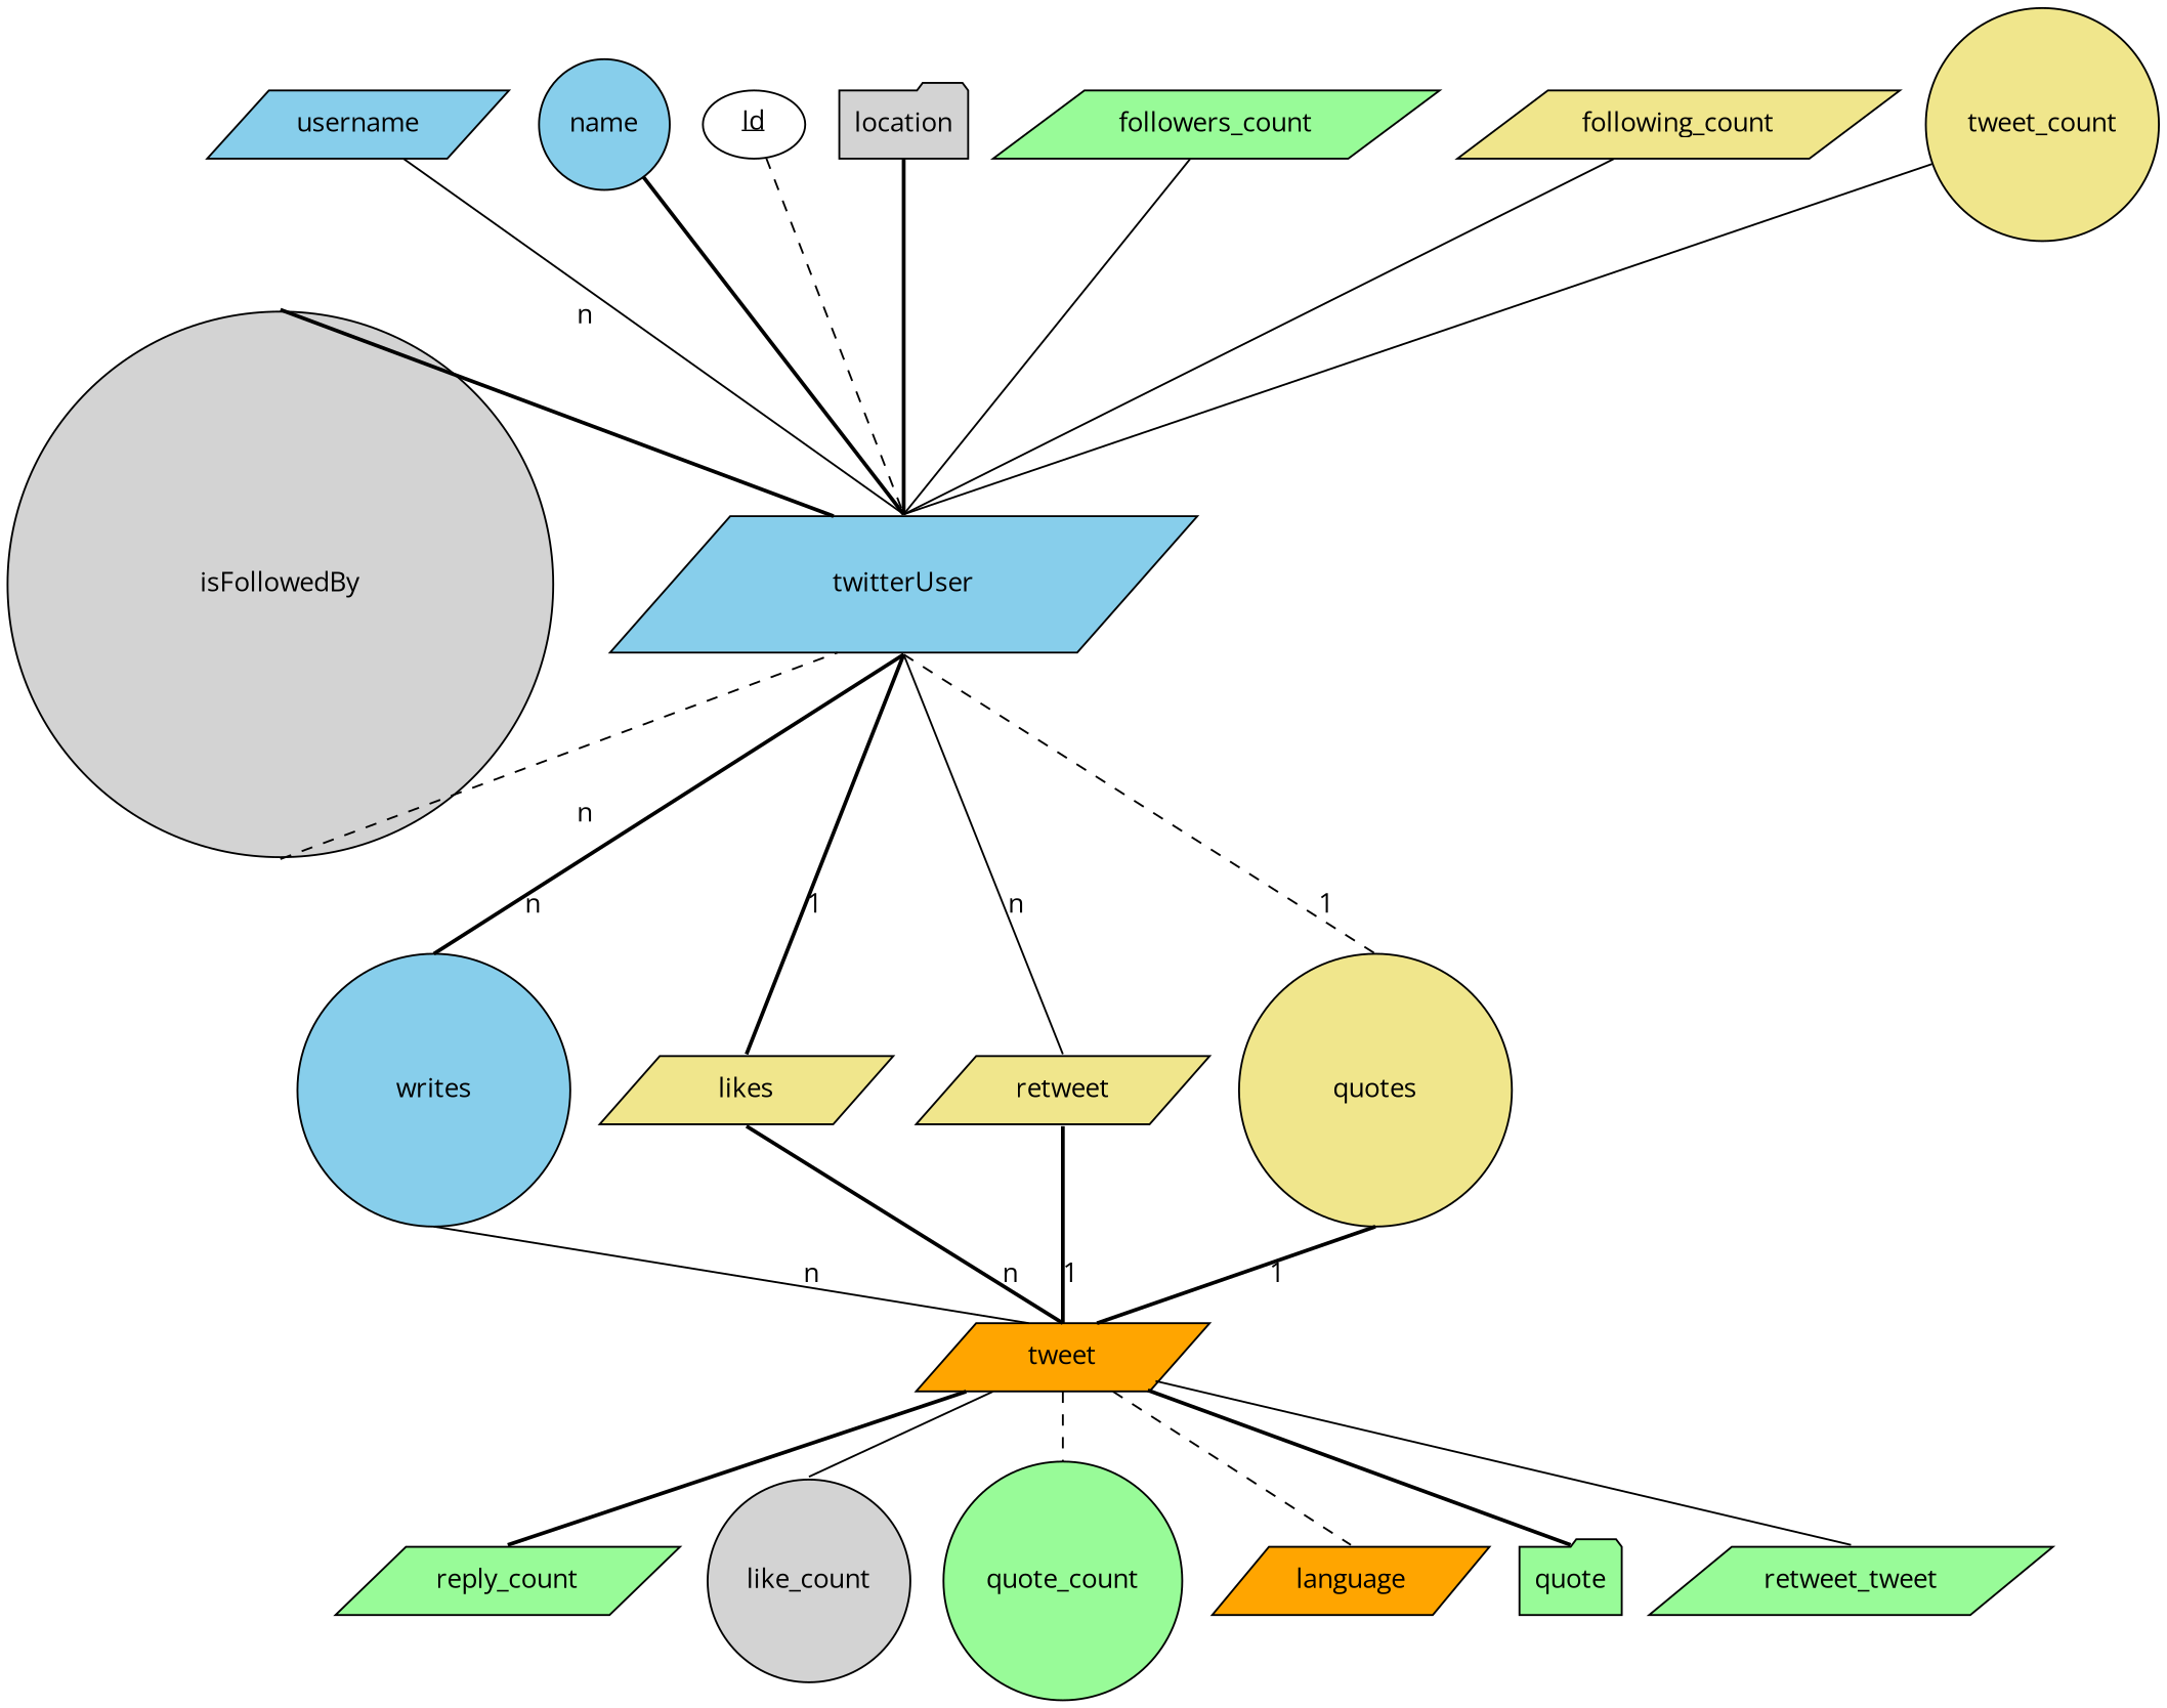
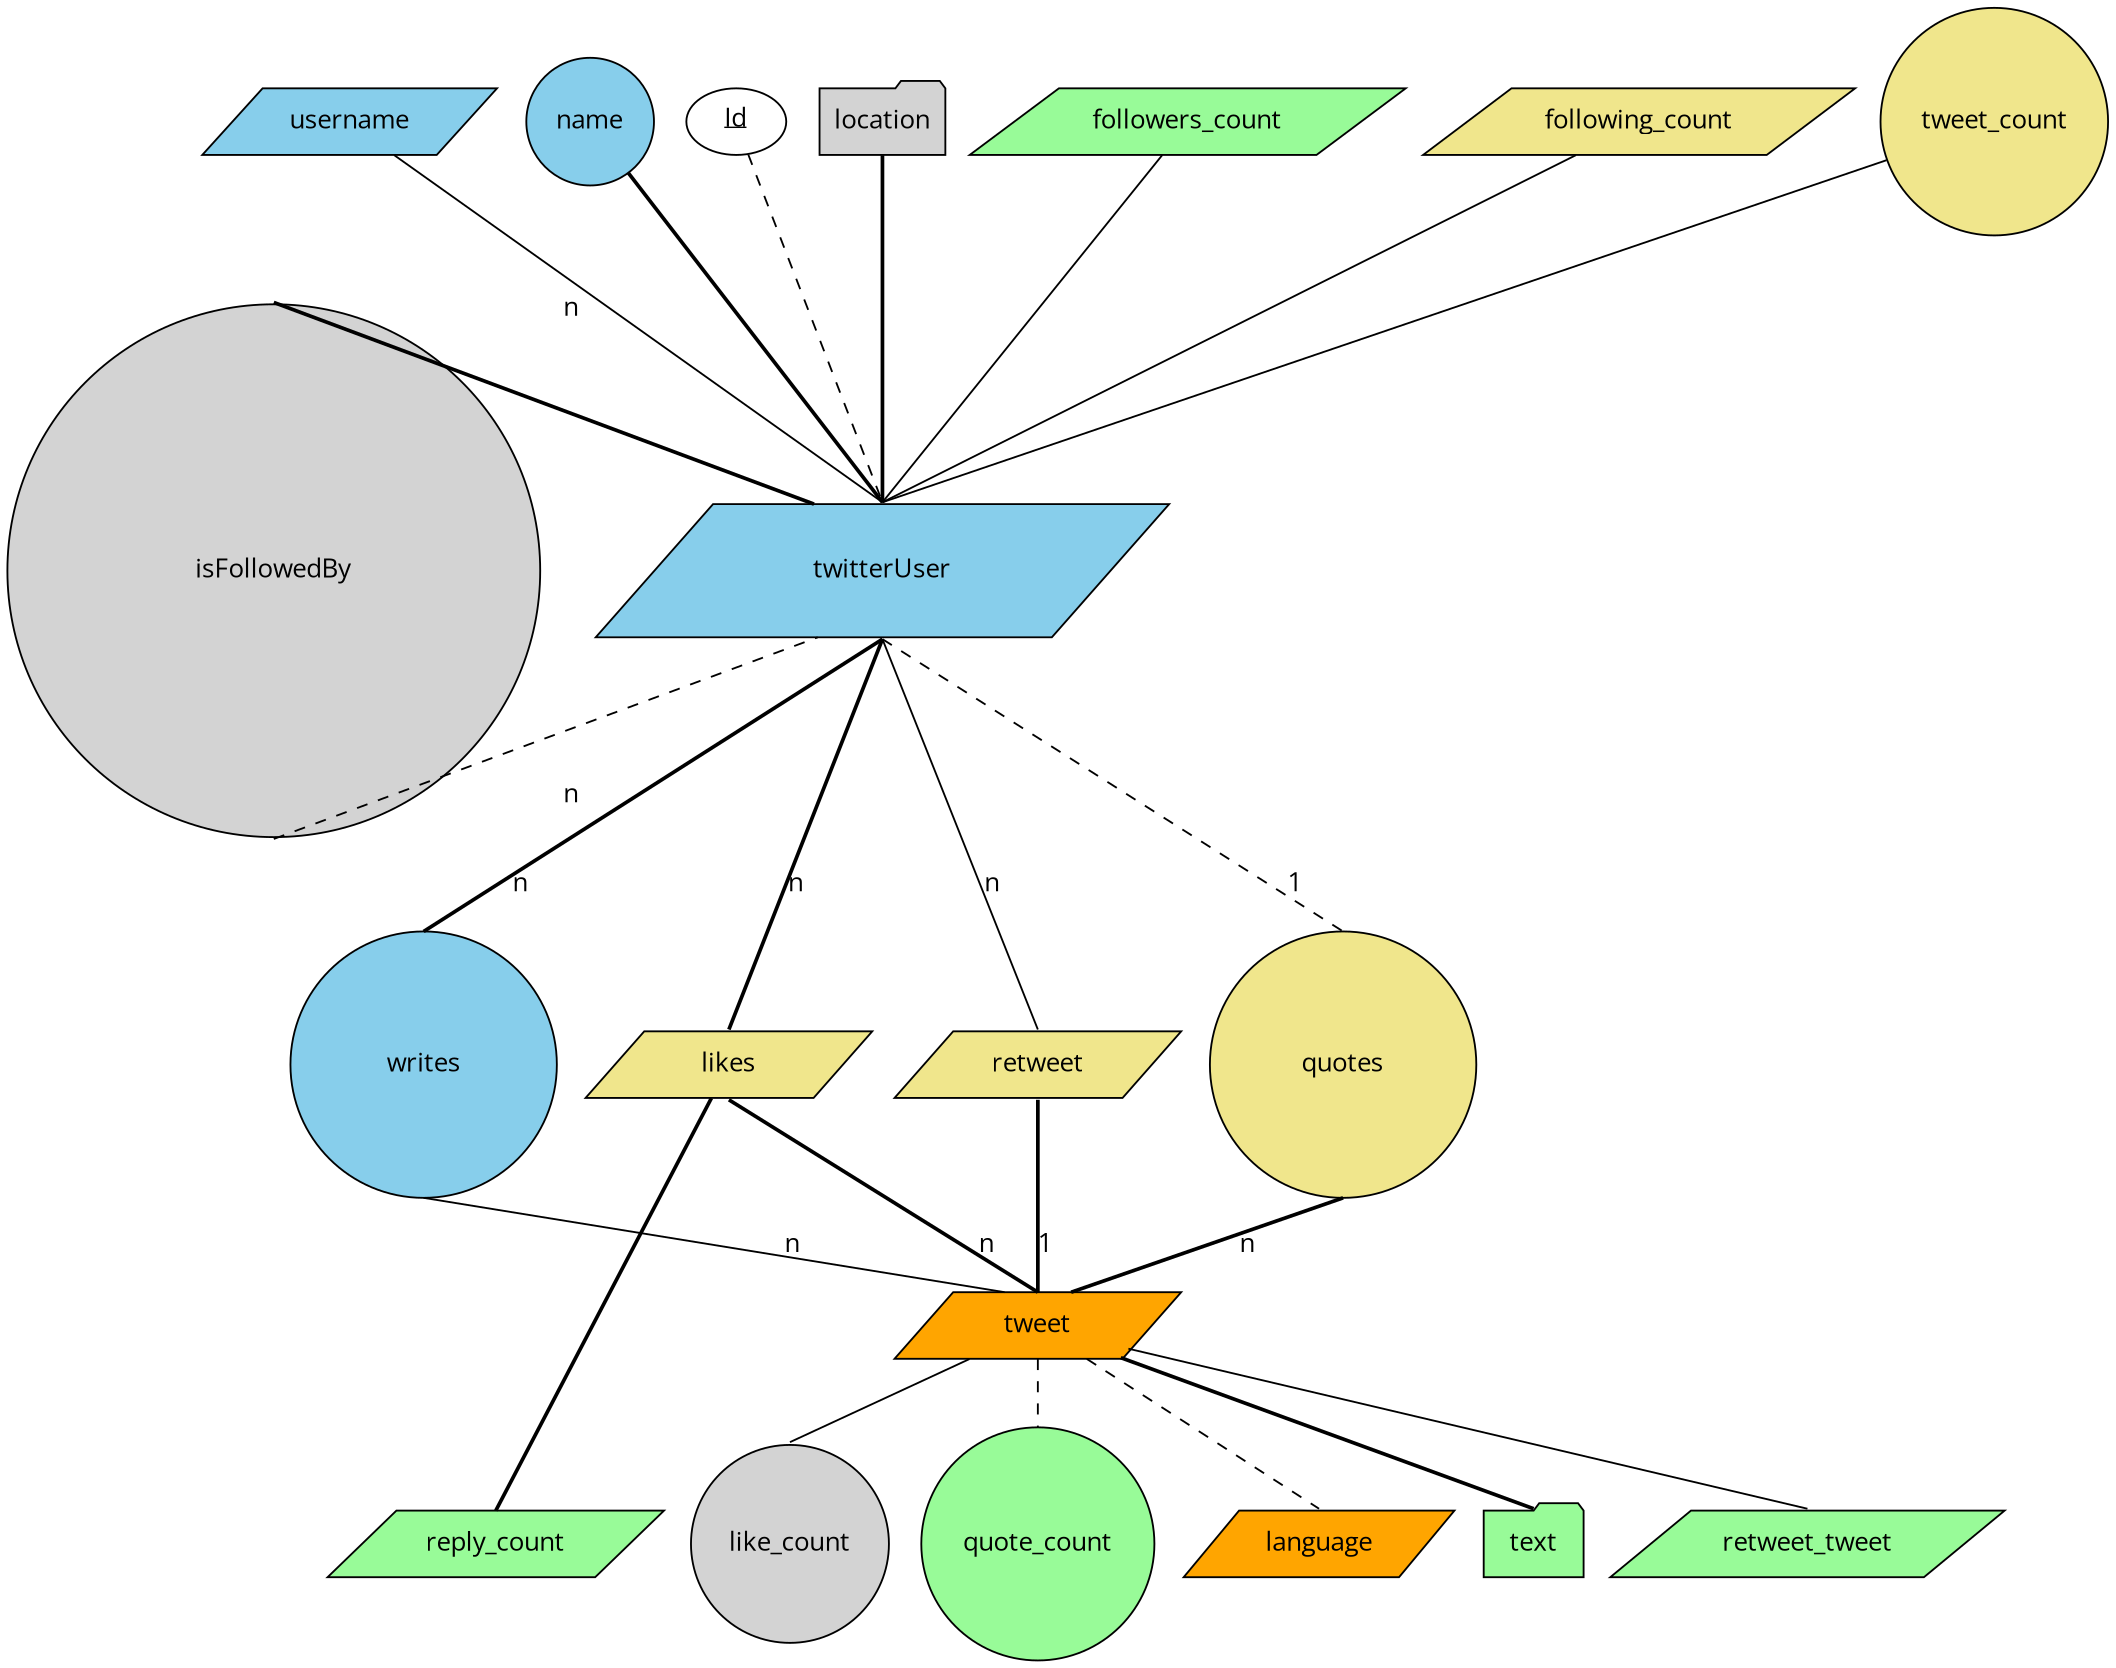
  graph {
    fontname="Open Sans"
    splines=false
    node [fillcolor=khaki fontname="Open Sans" shape=parallelogram style=filled]
    edge [fontname="Open Sans" headport=n style=bold]
    n1 [fillcolor=skyblue height=1 label=twitterUser style="filled,solid" width=4]
    isFollowedBy [fillcolor=lightgrey height=1 shape=circle width=4]
    writes [fillcolor=skyblue shape=circle width=2]
    likes [width=2]
    n5 [label=retweet width=2]
    quotes [shape=circle width=2]
    n7 [fillcolor=orange label=tweet style="filled,solid" width=2]
    n8 [fillcolor=palegreen label=retweet_tweet]
    n9 [fillcolor=lightgrey label=like_count shape=circle]
    n10 [fillcolor=palegreen label=reply_count]
    n11 [fillcolor=palegreen label=quote_count shape=circle]
    n12 [fillcolor=orange label=language]
-   n13 [fillcolor=palegreen label=quote shape=folder]
+   n13 [fillcolor=palegreen label=text shape=folder]
    n14 [fillcolor=skyblue label=username]
    n15 [fillcolor=skyblue label=name shape=circle]
    n16 [label=<<u>Id</u>> shape=ellipse fillcolor="" style=""]
    n17 [fillcolor=lightgrey label=location shape=folder]
    n18 [fillcolor=palegreen label=followers_count]
    n19 [label=following_count]
    n20 [label=tweet_count shape=circle]
    subgraph sub_1 {
      rank=same
      n1
      isFollowedBy
    }
    n1 -- writes [label=n tailport=s]
-   n1 -- likes [label=1 tailport=s]
+   n1 -- likes [label=n tailport=s]
    n1 -- n5 [label=n style=solid tailport=s]
    n1 -- quotes [label=1 style=dashed tailport=s]
    isFollowedBy -- n1 [headport=sw label=n style=dashed tailport=s]
    isFollowedBy -- n1 [headport=nw label=n tailport=n]
    writes -- n7 [headport=nw label=n style=solid tailport=s]
    likes -- n7 [label=n tailport=s]
    n5 -- n7 [label=1 tailport=s]
-   quotes -- n7 [headport=ne label=1 tailport=s]
+   quotes -- n7 [headport=ne label=n tailport=s]
    n7 -- n8 [style=solid]
    n7 -- n9 [style=solid]
-   n7 -- n10
+   likes -- n10
    n7 -- n11 [style=dashed]
    n7 -- n12 [style=dashed]
    n7 -- n13
    n14 -- n1 [style=solid]
    n15 -- n1
    n16 -- n1 [style=dashed]
    n17 -- n1
    n18 -- n1 [style=solid]
    n19 -- n1 [style=solid]
    n20 -- n1 [style=solid]
  }
